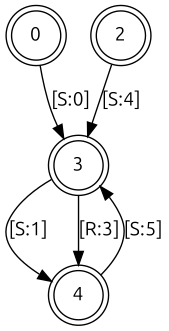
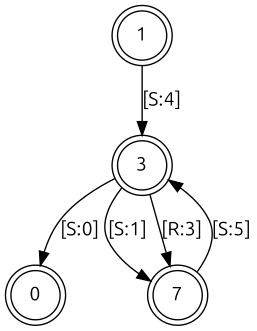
  digraph {
    fontname=Ubuntu
    node [fontname=Ubuntu shape=doublecircle]
    edge [fontname=Ubuntu]
    n1 [label=0]
    n2 [label=3]
-   n3 [label=4]
-   n4 [label=2]
-   n1 -> n2 [label="[S:0]"]
+   n3 [label=7]
+   n4 [label=1]
+   n2 -> n1 [label="[S:0]"]
    n2 -> n3 [label="[S:1]"]
    n2 -> n3 [label="[R:3]"]
    n3 -> n2 [label="[S:5]"]
    n4 -> n2 [label="[S:4]"]
  }
